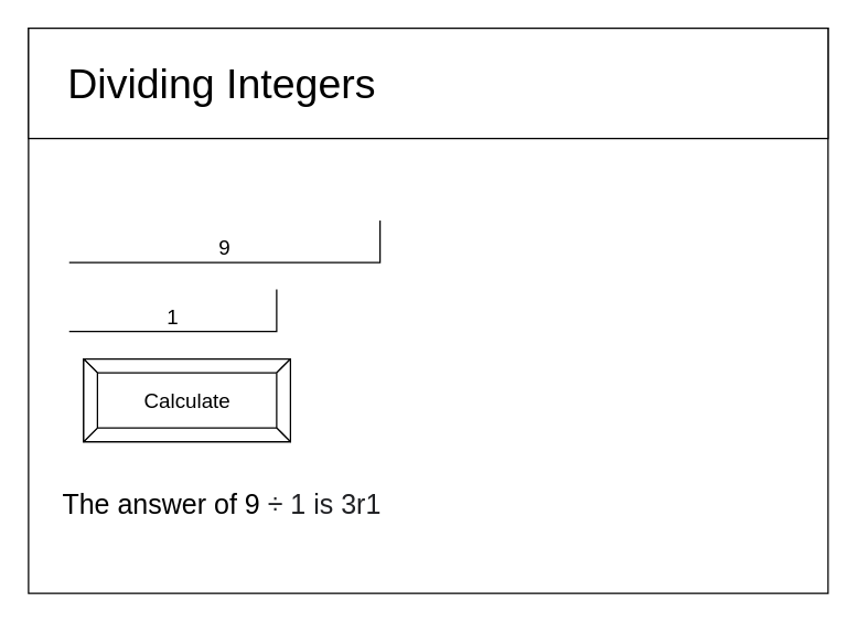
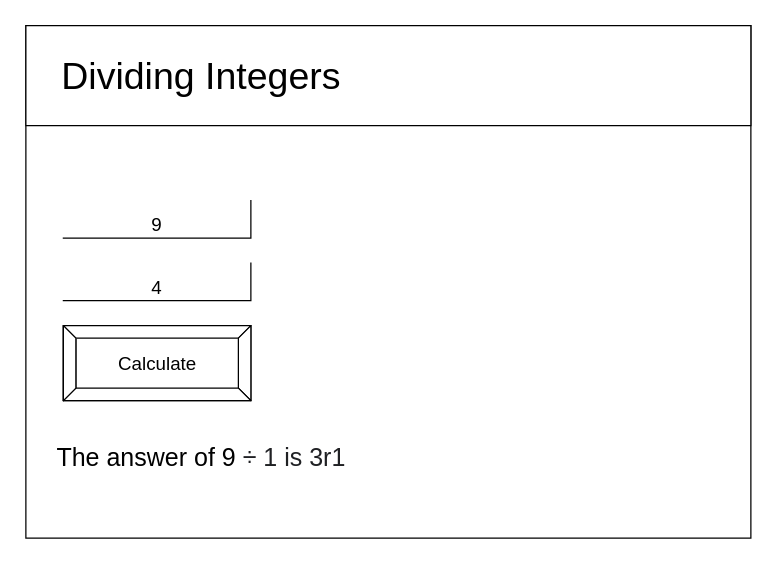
  <mxCell id="0" />
  <mxCell id="1" parent="0" />
  <mxCell id="2" value="" style="verticalLabelPosition=bottom;verticalAlign=top;html=1;shape=mxgraph.basic.rect;fillColor2=none;strokeWidth=1;size=20;indent=5;" vertex="1" parent="1"><mxGeometry x="20" y="20" width="580" height="410" as="geometry" /></mxCell>
  <mxCell id="3" value="" style="verticalLabelPosition=bottom;verticalAlign=top;html=1;shape=mxgraph.basic.rect;fillColor2=none;strokeWidth=1;size=20;indent=5;" vertex="1" parent="1"><mxGeometry x="20" y="20" width="580" height="80" as="geometry" /></mxCell>
  <mxCell id="4" value="&lt;font style=&quot;font-size: 30px&quot;&gt;Dividing Integers&lt;/font&gt;" style="text;html=1;align=center;verticalAlign=middle;resizable=0;points=[];autosize=1;strokeColor=none;fillColor=none;" vertex="1" parent="1"><mxGeometry x="40" y="45" width="240" height="30" as="geometry" /></mxCell>
- <mxCell id="5" value="&lt;span style=&quot;font-size: 15px&quot;&gt;1&lt;/span&gt;" style="shape=partialRectangle;whiteSpace=wrap;html=1;top=0;left=0;fillColor=none;fontSize=25;" vertex="1" parent="1"><mxGeometry x="50" y="210" width="150" height="30" as="geometry" /></mxCell>
- <mxCell id="6" value="&lt;font style=&quot;font-size: 15px&quot;&gt;9&lt;br&gt;&lt;/font&gt;" style="shape=partialRectangle;whiteSpace=wrap;html=1;top=0;left=0;fillColor=none;fontSize=25;" vertex="1" parent="1"><mxGeometry x="50" y="160" width="225" height="30" as="geometry" /></mxCell>
- <mxCell id="7" value="Calculate" style="labelPosition=center;verticalLabelPosition=middle;align=center;html=1;shape=mxgraph.basic.button;dx=10;fontSize=15;fontColor=#000000;" vertex="1" parent="1"><mxGeometry x="60" y="260" width="150" height="60" as="geometry" /></mxCell>
+ <mxCell id="5" value="&lt;span style=&quot;font-size: 15px&quot;&gt;4&lt;/span&gt;" style="shape=partialRectangle;whiteSpace=wrap;html=1;top=0;left=0;fillColor=none;fontSize=25;" vertex="1" parent="1"><mxGeometry x="50" y="210" width="150" height="30" as="geometry" /></mxCell>
+ <mxCell id="6" value="&lt;font style=&quot;font-size: 15px&quot;&gt;9&lt;br&gt;&lt;/font&gt;" style="shape=partialRectangle;whiteSpace=wrap;html=1;top=0;left=0;fillColor=none;fontSize=25;" vertex="1" parent="1"><mxGeometry x="50" y="160" width="150" height="30" as="geometry" /></mxCell>
+ <mxCell id="7" value="Calculate" style="labelPosition=center;verticalLabelPosition=middle;align=center;html=1;shape=mxgraph.basic.button;dx=10;fontSize=15;fontColor=#000000;" vertex="1" parent="1"><mxGeometry x="50" y="260" width="150" height="60" as="geometry" /></mxCell>
  <mxCell id="8" value="&lt;font style=&quot;font-size: 20px&quot;&gt;The answer of 9&amp;nbsp;&lt;span style=&quot;color: rgb(32 , 33 , 36) ; text-align: left ; background-color: rgb(255 , 255 , 255)&quot;&gt;÷ 1 is 3r1&lt;/span&gt;&lt;/font&gt;" style="text;html=1;align=center;verticalAlign=middle;resizable=0;points=[];autosize=1;strokeColor=none;fillColor=none;fontSize=15;fontColor=#000000;" vertex="1" parent="1"><mxGeometry x="35" y="350" width="250" height="30" as="geometry" /></mxCell>
